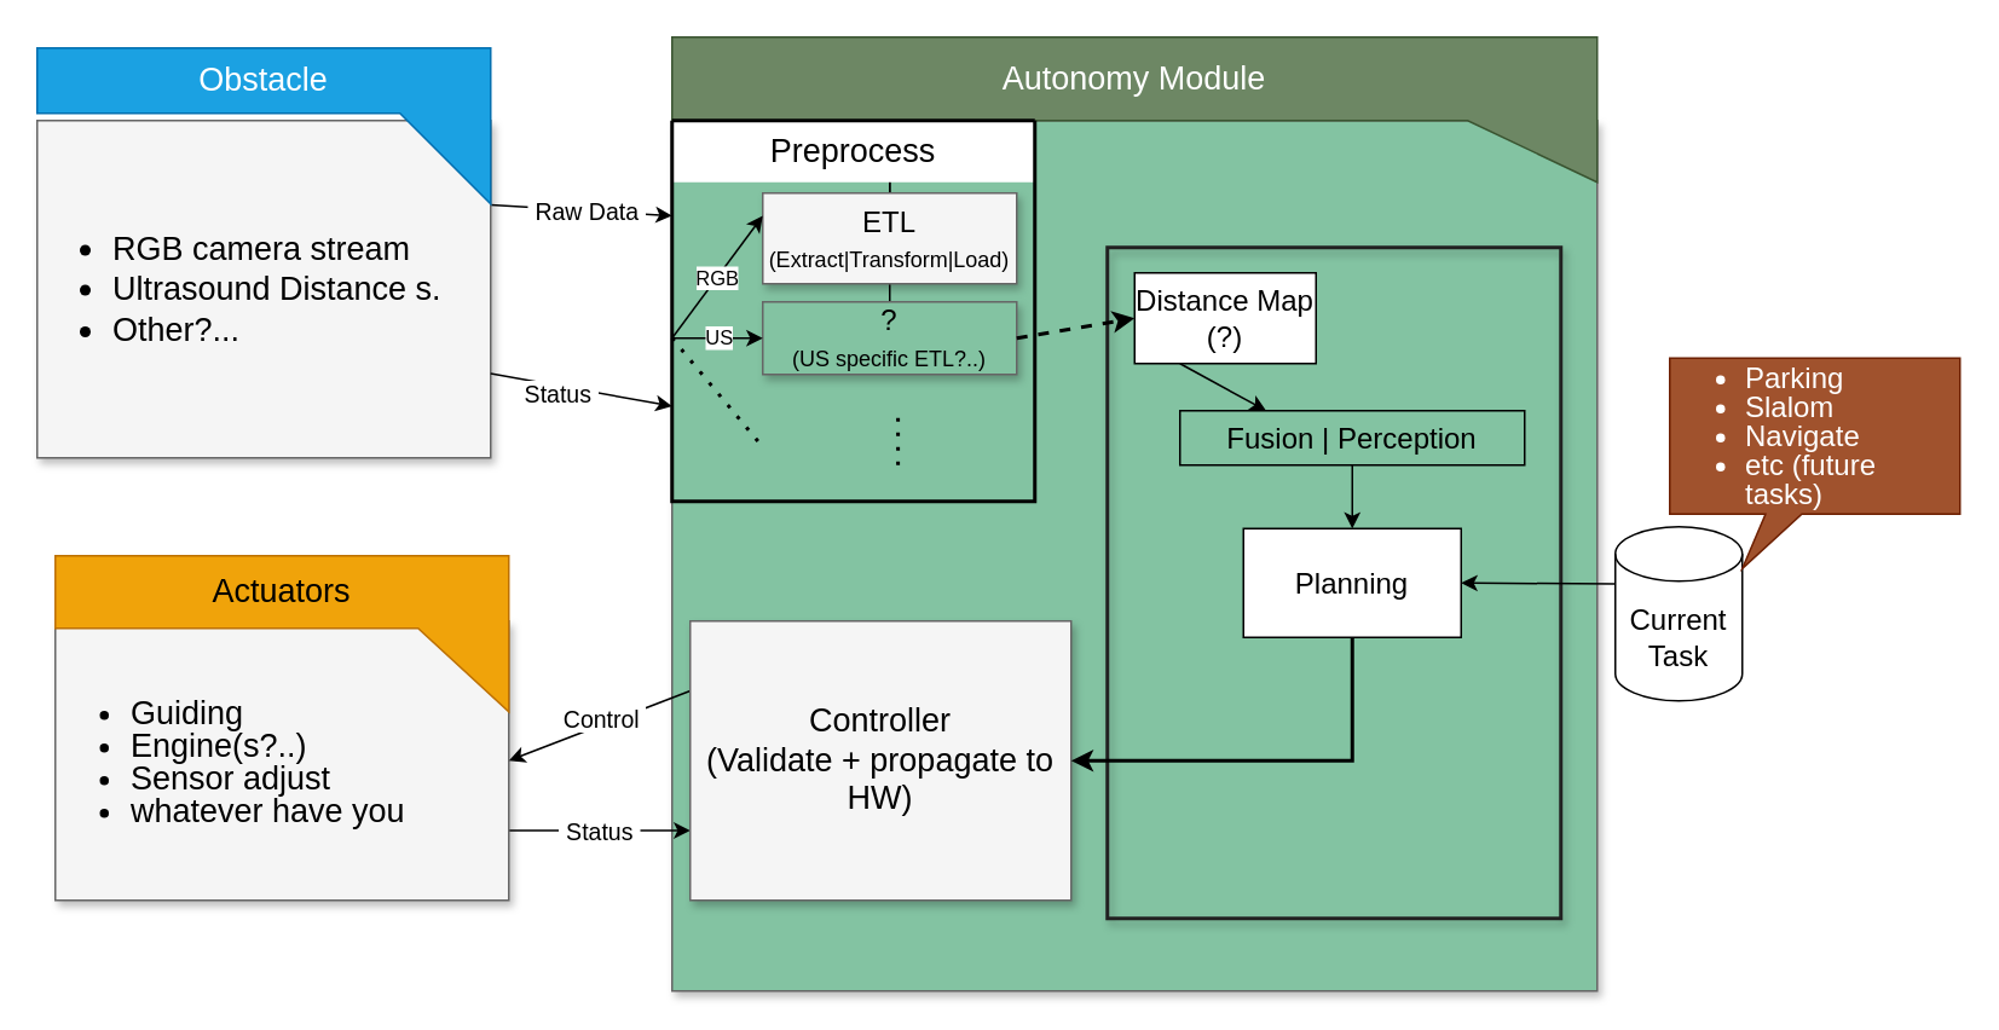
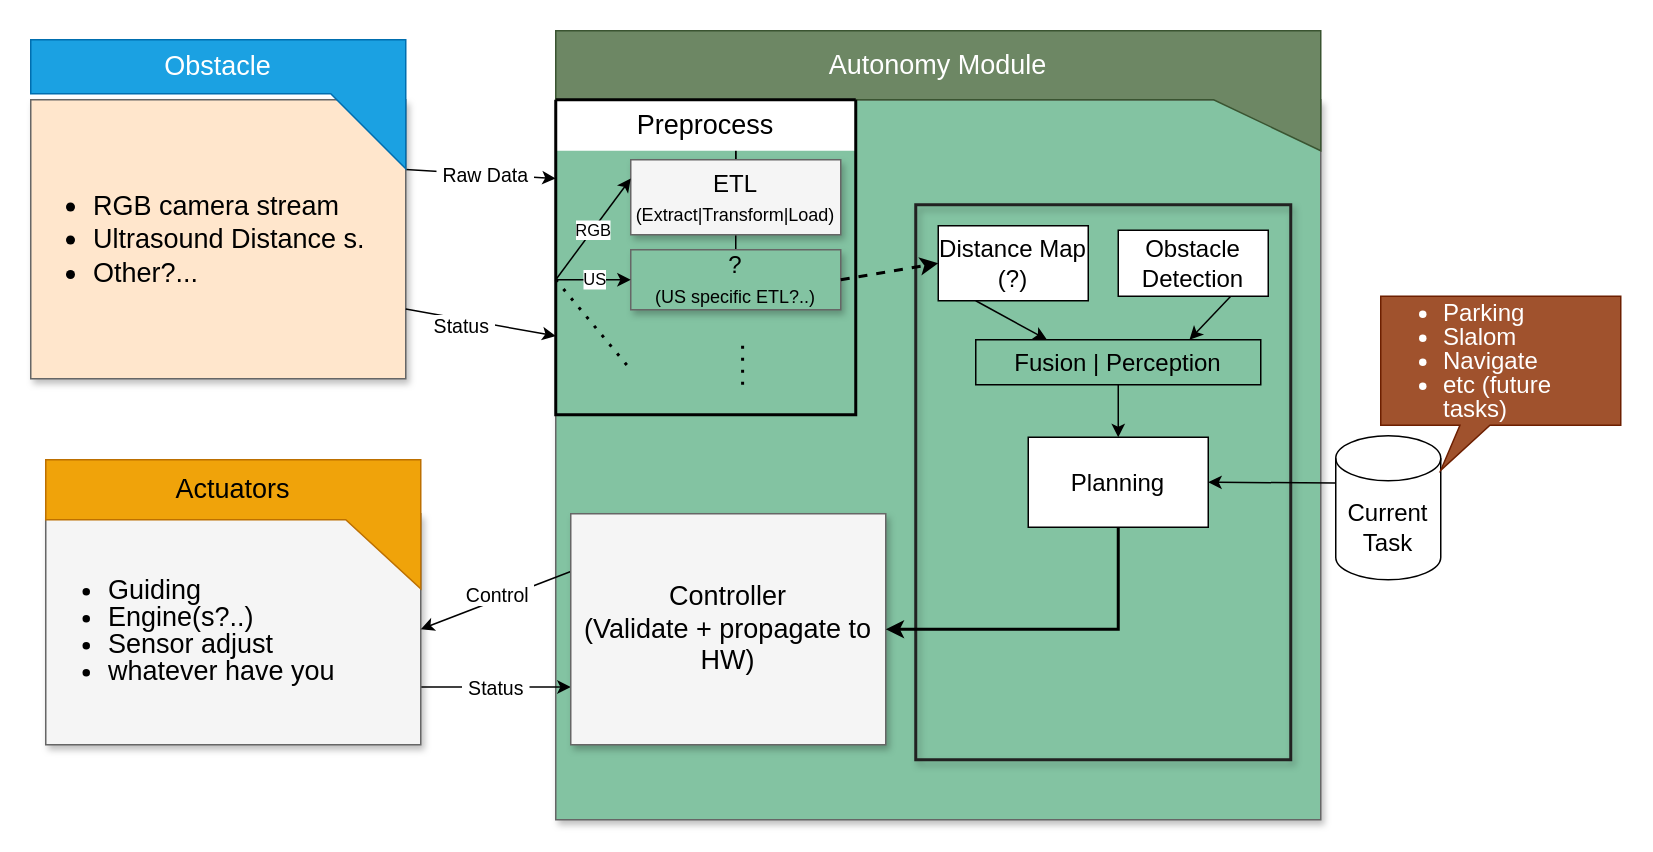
  <mxCell id="0" style=";html=1;" />
  <mxCell id="1" style=";html=1;" parent="0" />
  <mxCell id="2" value="&lt;div style=&quot;text-align: justify;&quot;&gt;&lt;br&gt;&lt;/div&gt;" style="whiteSpace=wrap;html=1;shadow=1;fontSize=18;fillColor=#83c3a2;strokeColor=#666666;" parent="1" vertex="1"><mxGeometry x="370" y="66" width="510" height="480" as="geometry" /></mxCell>
  <mxCell id="3" style="edgeStyle=elbowEdgeStyle;rounded=0;html=1;startArrow=none;startFill=0;jettySize=auto;orthogonalLoop=1;fontSize=18;elbow=vertical;" parent="1" source="2" target="5" edge="1"><mxGeometry relative="1" as="geometry" /></mxCell>
  <mxCell id="4" style="edgeStyle=elbowEdgeStyle;rounded=0;html=1;startArrow=none;startFill=0;jettySize=auto;orthogonalLoop=1;fontSize=18;elbow=vertical;" parent="1" source="2" target="6" edge="1"><mxGeometry relative="1" as="geometry" /></mxCell>
  <mxCell id="5" value="&lt;font style=&quot;font-size: 16px;&quot;&gt;ETL&lt;/font&gt;&lt;div style=&quot;line-height: 90%;&quot;&gt;&lt;font style=&quot;font-size: 12px;&quot;&gt;(Extract|Transform|Load)&lt;/font&gt;&lt;/div&gt;" style="whiteSpace=wrap;html=1;shadow=1;fontSize=18;fillColor=#f5f5f5;strokeColor=#666666;" parent="1" vertex="1"><mxGeometry x="420" y="106" width="140" height="50" as="geometry" /></mxCell>
  <mxCell id="6" value="&lt;font style=&quot;font-size: 16px;&quot;&gt;?&lt;/font&gt;&lt;div style=&quot;line-height: 100%;&quot;&gt;&lt;font style=&quot;font-size: 12px;&quot;&gt;(US specific ETL?..)&lt;/font&gt;&lt;/div&gt;" style="whiteSpace=wrap;html=1;shadow=1;fontSize=18;fillColor=#83c3a2;strokeColor=#666666;" parent="1" vertex="1"><mxGeometry x="420" y="166" width="140" height="40" as="geometry" /></mxCell>
  <mxCell id="7" style="rounded=0;html=1;startArrow=none;startFill=0;jettySize=auto;orthogonalLoop=1;fontSize=18;elbow=vertical;exitX=1;exitY=0.25;exitDx=0;exitDy=0;entryX=0;entryY=0.25;entryDx=0;entryDy=0;" parent="1" source="12" target="27" edge="1"><mxGeometry relative="1" as="geometry"><mxPoint x="317" y="170" as="sourcePoint" /></mxGeometry></mxCell>
  <mxCell id="8" value="&lt;font style=&quot;font-size: 13px;&quot;&gt;&amp;nbsp;Raw Data&amp;nbsp;&lt;/font&gt;" style="edgeLabel;html=1;align=center;verticalAlign=middle;resizable=0;points=[];" vertex="1" connectable="0" parent="7"><mxGeometry x="0.158" y="-2" relative="1" as="geometry"><mxPoint x="-5" y="-2" as="offset" /></mxGeometry></mxCell>
  <mxCell id="9" style="rounded=0;html=1;startArrow=none;startFill=0;jettySize=auto;orthogonalLoop=1;fontSize=18;exitX=1;exitY=0.75;exitDx=0;exitDy=0;entryX=0;entryY=0.75;entryDx=0;entryDy=0;" parent="1" source="11" target="25" edge="1"><mxGeometry relative="1" as="geometry"><mxPoint x="210" y="482" as="sourcePoint" /><mxPoint x="440" y="443" as="targetPoint" /></mxGeometry></mxCell>
  <mxCell id="10" value="&lt;font style=&quot;font-size: 13px;&quot;&gt;&amp;nbsp;Status&amp;nbsp;&lt;/font&gt;" style="edgeLabel;html=1;align=center;verticalAlign=middle;resizable=0;points=[];" vertex="1" connectable="0" parent="9"><mxGeometry x="0.174" y="-3" relative="1" as="geometry"><mxPoint x="-10" y="-3" as="offset" /></mxGeometry></mxCell>
  <mxCell id="11" value="&lt;ul style=&quot;line-height: 100%;&quot;&gt;&lt;li&gt;Guiding&lt;/li&gt;&lt;li&gt;Engine(s?..)&lt;/li&gt;&lt;li&gt;Sensor adjust&lt;/li&gt;&lt;li&gt;whatever have you&lt;/li&gt;&lt;/ul&gt;" style="whiteSpace=wrap;html=1;shadow=1;fontSize=18;fillColor=#f5f5f5;strokeColor=#666666;align=left;" parent="1" vertex="1"><mxGeometry x="30" y="342" width="250" height="154" as="geometry" /></mxCell>
- <mxCell id="12" value="&lt;pre style=&quot;&quot;&gt;&lt;ul&gt;&lt;li style=&quot;&quot;&gt;&lt;font style=&quot;font-size: 18px;&quot; face=&quot;Helvetica&quot;&gt;RGB camera stream&lt;/font&gt;&lt;/li&gt;&lt;li style=&quot;&quot;&gt;&lt;span style=&quot;&quot;&gt;&lt;font face=&quot;Helvetica&quot; style=&quot;font-size: 18px;&quot;&gt;Ultrasound Distance s.&lt;/font&gt;&lt;/span&gt;&lt;/li&gt;&lt;li style=&quot;&quot;&gt;&lt;font face=&quot;Helvetica&quot; style=&quot;font-size: 18px;&quot;&gt;Other?...&lt;/font&gt;&lt;/li&gt;&lt;/ul&gt;&lt;/pre&gt;" style="whiteSpace=wrap;html=1;shadow=1;fontSize=18;fillColor=#f5f5f5;strokeColor=#666666;align=left;" vertex="1" parent="1"><mxGeometry x="20" y="66" width="250" height="186" as="geometry" /></mxCell>
+ <mxCell id="12" value="&lt;pre style=&quot;&quot;&gt;&lt;ul&gt;&lt;li style=&quot;&quot;&gt;&lt;font style=&quot;font-size: 18px;&quot; face=&quot;Helvetica&quot;&gt;RGB camera stream&lt;/font&gt;&lt;/li&gt;&lt;li style=&quot;&quot;&gt;&lt;span style=&quot;&quot;&gt;&lt;font face=&quot;Helvetica&quot; style=&quot;font-size: 18px;&quot;&gt;Ultrasound Distance s.&lt;/font&gt;&lt;/span&gt;&lt;/li&gt;&lt;li style=&quot;&quot;&gt;&lt;font face=&quot;Helvetica&quot; style=&quot;font-size: 18px;&quot;&gt;Other?...&lt;/font&gt;&lt;/li&gt;&lt;/ul&gt;&lt;/pre&gt;" style="whiteSpace=wrap;html=1;shadow=1;fontSize=18;fillColor=#ffe6cc;strokeColor=#666666;align=left;" vertex="1" parent="1"><mxGeometry x="20" y="66" width="250" height="186" as="geometry" /></mxCell>
  <mxCell id="13" value="&lt;span style=&quot;font-size: 18px; text-align: justify;&quot;&gt;Autonomy Module&lt;/span&gt;" style="shape=callout;whiteSpace=wrap;html=1;perimeter=calloutPerimeter;base=170;size=34;position=0.86;position2=1;fillColor=#6d8764;strokeColor=#3A5431;fontColor=#ffffff;" vertex="1" parent="1"><mxGeometry x="370" y="20" width="510" height="80" as="geometry" /></mxCell>
  <mxCell id="14" value="" style="endArrow=classic;html=1;rounded=0;entryX=1;entryY=0.5;entryDx=0;entryDy=0;strokeWidth=1;exitX=0;exitY=0.25;exitDx=0;exitDy=0;elbow=vertical;" edge="1" parent="1" source="25" target="11"><mxGeometry width="50" height="50" relative="1" as="geometry"><mxPoint x="440" y="386" as="sourcePoint" /><mxPoint x="210" y="389.5" as="targetPoint" /></mxGeometry></mxCell>
  <mxCell id="15" value="&lt;font style=&quot;font-size: 13px;&quot;&gt;&amp;nbsp;Control&amp;nbsp;&lt;/font&gt;" style="edgeLabel;html=1;align=center;verticalAlign=middle;resizable=0;points=[];" vertex="1" connectable="0" parent="14"><mxGeometry x="-0.212" y="-4" relative="1" as="geometry"><mxPoint x="-9" y="4" as="offset" /></mxGeometry></mxCell>
  <mxCell id="16" value="&lt;span style=&quot;font-size: 18px;&quot;&gt;Obstacle&lt;/span&gt;" style="shape=callout;whiteSpace=wrap;html=1;perimeter=calloutPerimeter;base=73;position2=1;size=50;position=0.8;fillColor=#1ba1e2;strokeColor=#006EAF;fontColor=#ffffff;" vertex="1" parent="1"><mxGeometry x="20" y="26" width="250" height="86" as="geometry" /></mxCell>
  <mxCell id="17" value="&lt;span style=&quot;font-size: 18px;&quot;&gt;Actuators&lt;/span&gt;" style="shape=callout;whiteSpace=wrap;html=1;perimeter=calloutPerimeter;base=73;position2=1;size=46;position=0.8;fillColor=#f0a30a;strokeColor=#BD7000;fontColor=#000000;" vertex="1" parent="1"><mxGeometry x="30" y="306" width="250" height="86" as="geometry" /></mxCell>
  <mxCell id="18" value="" style="endArrow=classic;html=1;rounded=0;entryX=0;entryY=0.25;entryDx=0;entryDy=0;exitX=0;exitY=0.25;exitDx=0;exitDy=0;" edge="1" parent="1" source="2" target="5"><mxGeometry relative="1" as="geometry"><mxPoint x="340" y="206" as="sourcePoint" /><mxPoint x="440" y="206" as="targetPoint" /></mxGeometry></mxCell>
  <mxCell id="19" value="RGB" style="edgeLabel;resizable=0;html=1;;align=center;verticalAlign=middle;" connectable="0" vertex="1" parent="18"><mxGeometry relative="1" as="geometry" /></mxCell>
  <mxCell id="20" value="" style="endArrow=classic;html=1;rounded=0;exitX=0;exitY=0.25;exitDx=0;exitDy=0;entryX=0;entryY=0.5;entryDx=0;entryDy=0;" edge="1" parent="1" source="2" target="6"><mxGeometry relative="1" as="geometry"><mxPoint x="370" y="156" as="sourcePoint" /><mxPoint x="420" y="156" as="targetPoint" /></mxGeometry></mxCell>
  <mxCell id="21" value="US" style="edgeLabel;resizable=0;html=1;;align=center;verticalAlign=middle;" connectable="0" vertex="1" parent="20"><mxGeometry relative="1" as="geometry" /></mxCell>
  <mxCell id="22" style="rounded=0;html=1;startArrow=none;startFill=0;jettySize=auto;orthogonalLoop=1;fontSize=18;elbow=vertical;exitX=1;exitY=0.75;exitDx=0;exitDy=0;entryX=0;entryY=0.75;entryDx=0;entryDy=0;" edge="1" parent="1" source="12" target="27"><mxGeometry relative="1" as="geometry"><mxPoint x="210" y="216" as="sourcePoint" /><mxPoint x="420" y="216" as="targetPoint" /></mxGeometry></mxCell>
  <mxCell id="23" value="&lt;font style=&quot;font-size: 13px;&quot;&gt;&amp;nbsp;Status&amp;nbsp;&lt;/font&gt;" style="edgeLabel;html=1;align=center;verticalAlign=middle;resizable=0;points=[];" vertex="1" connectable="0" parent="22"><mxGeometry x="0.174" y="-3" relative="1" as="geometry"><mxPoint x="-22" y="-3" as="offset" /></mxGeometry></mxCell>
  <mxCell id="24" value="&lt;div style=&quot;&quot;&gt;&lt;br&gt;&lt;/div&gt;" style="whiteSpace=wrap;html=1;shadow=1;fontSize=18;fillColor=none;strokeColor=#212121;align=center;strokeWidth=2;" vertex="1" parent="1"><mxGeometry x="610" y="136" width="250" height="370" as="geometry" /></mxCell>
  <mxCell id="25" value="&lt;div style=&quot;&quot;&gt;Controller&lt;/div&gt;&lt;div style=&quot;&quot;&gt;(Validate + propagate to HW)&lt;/div&gt;" style="whiteSpace=wrap;html=1;shadow=1;fontSize=18;fillColor=#f5f5f5;strokeColor=#666666;align=center;" vertex="1" parent="1"><mxGeometry x="380" y="342" width="210" height="154" as="geometry" /></mxCell>
  <mxCell id="26" value="&lt;font style=&quot;font-size: 18px;&quot;&gt;Preprocess&lt;/font&gt;" style="text;html=1;align=center;verticalAlign=middle;whiteSpace=wrap;rounded=0;fillColor=default;" vertex="1" parent="1"><mxGeometry x="370" y="66" width="200" height="34" as="geometry" /></mxCell>
  <mxCell id="27" value="" style="swimlane;startSize=0;fillStyle=auto;fillColor=default;gradientColor=none;strokeColor=default;strokeWidth=2;" vertex="1" parent="1"><mxGeometry x="370" y="66" width="200" height="210" as="geometry" /></mxCell>
  <mxCell id="28" value="" style="endArrow=none;dashed=1;html=1;dashPattern=1 3;strokeWidth=2;rounded=0;entryX=0.098;entryY=0.375;entryDx=0;entryDy=0;entryPerimeter=0;" edge="1" parent="27" target="2"><mxGeometry width="50" height="50" relative="1" as="geometry"><mxPoint y="120" as="sourcePoint" /><mxPoint x="40" y="146" as="targetPoint" /></mxGeometry></mxCell>
  <mxCell id="29" value="" style="endArrow=none;dashed=1;html=1;dashPattern=1 3;strokeWidth=2;rounded=0;" edge="1" parent="27"><mxGeometry width="50" height="50" relative="1" as="geometry"><mxPoint x="124.57" y="190" as="sourcePoint" /><mxPoint x="124.57" y="160" as="targetPoint" /></mxGeometry></mxCell>
  <mxCell id="30" value="" style="endArrow=classic;html=1;rounded=0;entryX=1;entryY=0.5;entryDx=0;entryDy=0;exitX=0.5;exitY=1;exitDx=0;exitDy=0;strokeWidth=2;edgeStyle=elbowEdgeStyle;elbow=vertical;" edge="1" parent="1" source="38" target="25"><mxGeometry width="50" height="50" relative="1" as="geometry"><mxPoint x="525" y="426" as="sourcePoint" /><mxPoint x="575" y="376" as="targetPoint" /><Array as="points"><mxPoint x="640" y="419" /></Array></mxGeometry></mxCell>
  <mxCell id="31" style="rounded=0;orthogonalLoop=1;jettySize=auto;html=1;exitX=0.25;exitY=1;exitDx=0;exitDy=0;entryX=0.25;entryY=0;entryDx=0;entryDy=0;" edge="1" parent="1" source="32" target="37"><mxGeometry relative="1" as="geometry" /></mxCell>
  <mxCell id="32" value="&lt;font style=&quot;font-size: 16px;&quot;&gt;Distance Map (?)&lt;/font&gt;" style="rounded=0;whiteSpace=wrap;html=1;" vertex="1" parent="1"><mxGeometry x="625" y="150" width="100" height="50" as="geometry" /></mxCell>
+ <mxCell id="33" style="rounded=0;orthogonalLoop=1;jettySize=auto;html=1;exitX=0.75;exitY=1;exitDx=0;exitDy=0;entryX=0.75;entryY=0;entryDx=0;entryDy=0;" edge="1" parent="1" source="34" target="37"><mxGeometry relative="1" as="geometry" /></mxCell>
+ <mxCell id="34" value="&lt;div style=&quot;font-size: 16px;&quot;&gt;&lt;font style=&quot;font-size: 16px;&quot;&gt;Obstacle&lt;/font&gt;&lt;/div&gt;&lt;font style=&quot;font-size: 16px;&quot;&gt;Detection&lt;/font&gt;" style="rounded=0;whiteSpace=wrap;html=1;" vertex="1" parent="1"><mxGeometry x="745" y="153" width="100" height="44" as="geometry" /></mxCell>
  <mxCell id="35" style="rounded=0;orthogonalLoop=1;jettySize=auto;html=1;exitX=1;exitY=0.5;exitDx=0;exitDy=0;entryX=0;entryY=0.5;entryDx=0;entryDy=0;strokeWidth=2;dashed=1;" edge="1" parent="1" source="6" target="32"><mxGeometry relative="1" as="geometry"><mxPoint x="560" y="167" as="sourcePoint" /><mxPoint x="625" y="229" as="targetPoint" /></mxGeometry></mxCell>
  <mxCell id="36" style="rounded=0;orthogonalLoop=1;jettySize=auto;html=1;exitX=0.5;exitY=1;exitDx=0;exitDy=0;entryX=0.5;entryY=0;entryDx=0;entryDy=0;" edge="1" parent="1" source="37" target="38"><mxGeometry relative="1" as="geometry" /></mxCell>
  <mxCell id="37" value="&lt;font style=&quot;font-size: 16px;&quot;&gt;Fusion | Perception&lt;/font&gt;" style="rounded=0;whiteSpace=wrap;html=1;fillColor=#83c3a2;" vertex="1" parent="1"><mxGeometry x="650" y="226" width="190" height="30" as="geometry" /></mxCell>
  <mxCell id="38" value="&lt;font style=&quot;font-size: 16px;&quot;&gt;Planning&lt;/font&gt;" style="rounded=0;whiteSpace=wrap;html=1;" vertex="1" parent="1"><mxGeometry x="685" y="291" width="120" height="60" as="geometry" /></mxCell>
  <mxCell id="39" style="rounded=0;orthogonalLoop=1;jettySize=auto;html=1;exitX=0;exitY=0;exitDx=0;exitDy=31.5;exitPerimeter=0;entryX=1;entryY=0.5;entryDx=0;entryDy=0;" edge="1" parent="1" source="40" target="38"><mxGeometry relative="1" as="geometry" /></mxCell>
  <mxCell id="40" value="&lt;font style=&quot;font-size: 16px;&quot;&gt;Current&lt;/font&gt;&lt;div style=&quot;font-size: 16px;&quot;&gt;&lt;font style=&quot;font-size: 16px;&quot;&gt;Task&lt;/font&gt;&lt;/div&gt;" style="shape=cylinder3;whiteSpace=wrap;html=1;boundedLbl=1;backgroundOutline=1;size=15;" vertex="1" parent="1"><mxGeometry x="890" y="290" width="70" height="96" as="geometry" /></mxCell>
  <mxCell id="41" value="&lt;ul style=&quot;line-height: 100%; font-size: 16px;&quot;&gt;&lt;li&gt;Parking&lt;/li&gt;&lt;li&gt;Slalom&lt;/li&gt;&lt;li&gt;Navigate&lt;/li&gt;&lt;li&gt;etc (future tasks)&lt;/li&gt;&lt;/ul&gt;" style="shape=callout;whiteSpace=wrap;html=1;perimeter=calloutPerimeter;position2=0.25;size=30;position=0.33;fillColor=#a0522d;fontColor=#ffffff;strokeColor=#6D1F00;align=left;" vertex="1" parent="1"><mxGeometry x="920" y="197" width="160" height="116" as="geometry" /></mxCell>
